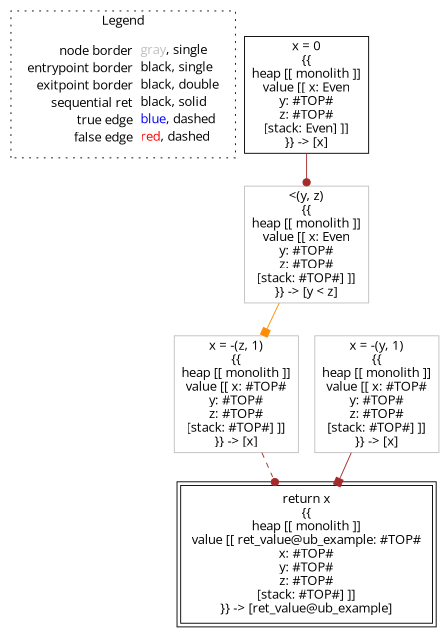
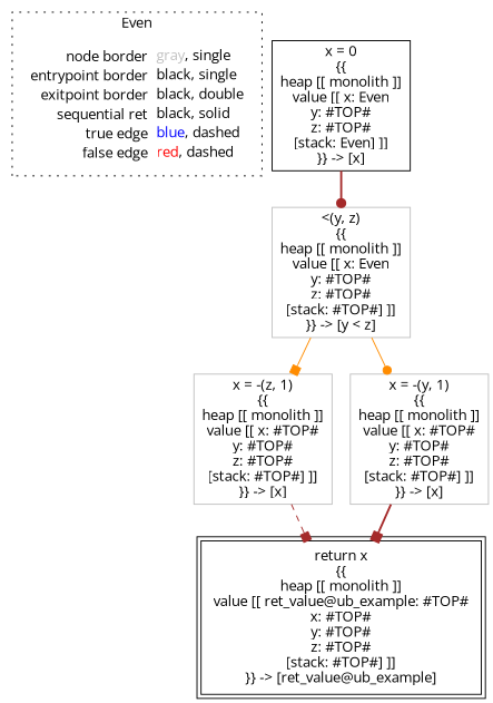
  digraph {
    fontname="Open Sans"
    node [fontname="Open Sans" shape=rect color=gray]
    edge [arrowhead=box color=brown fontname="Open Sans" style=bold]
    n1 [label=<<table border="0" cellpadding="2" cellspacing="0" cellborder="0"><tr><td align="right">node border&nbsp;</td><td align="left"><font color="gray">gray</font>, single</td></tr><tr><td align="right">entrypoint border&nbsp;</td><td align="left"><font color="black">black</font>, single</td></tr><tr><td align="right">exitpoint border&nbsp;</td><td align="left"><font color="black">black</font>, double</td></tr><tr><td align="right">sequential ret&nbsp;</td><td align="left"><font color="black">black</font>, solid</td></tr><tr><td align="right">true edge&nbsp;</td><td align="left"><font color="blue">blue</font>, dashed</td></tr><tr><td align="right">false edge&nbsp;</td><td align="left"><font color="red">red</font>, dashed</td></tr></table>> shape=plaintext color=""]
    n2 [color=black label=<x = 0<BR/>{{<BR/>heap [[ monolith ]]<BR/>value [[ x: Even<BR/>y: #TOP#<BR/>z: #TOP#<BR/>[stack: Even] ]]<BR/>}} -&gt; [x]>]
    n3 [label=<&lt;(y, z)<BR/>{{<BR/>heap [[ monolith ]]<BR/>value [[ x: Even<BR/>y: #TOP#<BR/>z: #TOP#<BR/>[stack: #TOP#] ]]<BR/>}} -&gt; [y &lt; z]>]
    n4 [label=<x = -(z, 1)<BR/>{{<BR/>heap [[ monolith ]]<BR/>value [[ x: #TOP#<BR/>y: #TOP#<BR/>z: #TOP#<BR/>[stack: #TOP#] ]]<BR/>}} -&gt; [x]>]
    n5 [label=<x = -(y, 1)<BR/>{{<BR/>heap [[ monolith ]]<BR/>value [[ x: #TOP#<BR/>y: #TOP#<BR/>z: #TOP#<BR/>[stack: #TOP#] ]]<BR/>}} -&gt; [x]>]
    n6 [color=black label=<return x<BR/>{{<BR/>heap [[ monolith ]]<BR/>value [[ ret_value@ub_example: #TOP#<BR/>x: #TOP#<BR/>y: #TOP#<BR/>z: #TOP#<BR/>[stack: #TOP#] ]]<BR/>}} -&gt; [ret_value@ub_example]> peripheries=2]
    subgraph cluster_1 {
-     label=Legend
+     label=Even
      style=dotted
      n1
    }
-   n2 -> n3 [arrowhead=dot style=solid]
+   n2 -> n3 [arrowhead=dot]
    n3 -> n4 [color=darkorange style=solid]
-   n4 -> n6 [arrowhead=dot style=dashed]
-   n5 -> n6 [style=solid]
+   n3 -> n5 [arrowhead=dot color=darkorange style=solid]
+   n4 -> n6 [style=dashed]
+   n5 -> n6
  }
